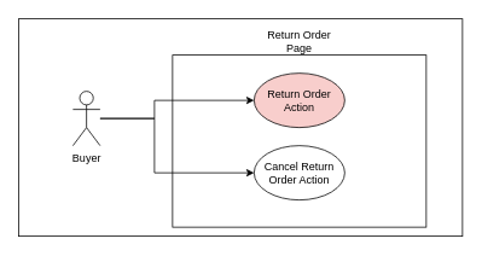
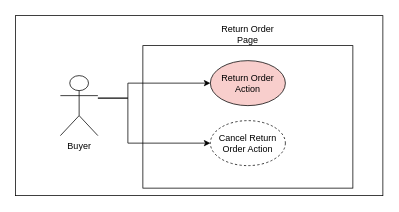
  <mxCell id="0" />
  <mxCell id="1" parent="0" />
  <mxCell id="2" value="" style="rounded=0;whiteSpace=wrap;html=1;" vertex="1" parent="1"><mxGeometry x="20" y="20" width="490" height="240" as="geometry" /></mxCell>
  <mxCell id="3" value="" style="rounded=0;whiteSpace=wrap;html=1;" parent="1" vertex="1"><mxGeometry x="190" y="60" width="280" height="190" as="geometry" /></mxCell>
  <mxCell id="4" style="edgeStyle=orthogonalEdgeStyle;rounded=0;orthogonalLoop=1;jettySize=auto;html=1;entryX=0;entryY=0.5;entryDx=0;entryDy=0;" parent="1" source="6" target="8" edge="1"><mxGeometry relative="1" as="geometry"><Array as="points"><mxPoint x="170" y="130" /><mxPoint x="170" y="110" /></Array></mxGeometry></mxCell>
  <mxCell id="5" style="edgeStyle=orthogonalEdgeStyle;rounded=0;orthogonalLoop=1;jettySize=auto;html=1;entryX=0;entryY=0.5;entryDx=0;entryDy=0;" parent="1" source="6" target="9" edge="1"><mxGeometry relative="1" as="geometry"><Array as="points"><mxPoint x="170" y="130" /><mxPoint x="170" y="190" /></Array></mxGeometry></mxCell>
- <mxCell id="6" value="Buyer" style="shape=umlActor;verticalLabelPosition=bottom;verticalAlign=top;html=1;outlineConnect=0;" parent="1" vertex="1"><mxGeometry x="80" y="100" width="30" height="60" as="geometry" /></mxCell>
+ <mxCell id="6" value="Buyer" style="shape=umlActor;verticalLabelPosition=bottom;verticalAlign=top;html=1;outlineConnect=0;" parent="1" vertex="1"><mxGeometry x="80" y="100" width="50" height="80" as="geometry" /></mxCell>
  <mxCell id="7" value="Return Order Page" style="text;html=1;align=center;verticalAlign=middle;whiteSpace=wrap;rounded=0;" parent="1" vertex="1"><mxGeometry x="280" y="30" width="100" height="30" as="geometry" /></mxCell>
  <mxCell id="8" value="Return Order Action" style="ellipse;whiteSpace=wrap;html=1;fillColor=#f8cecc;" parent="1" vertex="1"><mxGeometry x="280" y="80" width="100" height="60" as="geometry" /></mxCell>
- <mxCell id="9" value="Cancel Return Order Action" style="ellipse;whiteSpace=wrap;html=1;" parent="1" vertex="1"><mxGeometry x="280" y="160" width="100" height="60" as="geometry" /></mxCell>
+ <mxCell id="9" value="Cancel Return Order Action" style="ellipse;whiteSpace=wrap;html=1;dashed=1;" parent="1" vertex="1"><mxGeometry x="280" y="160" width="100" height="60" as="geometry" /></mxCell>
